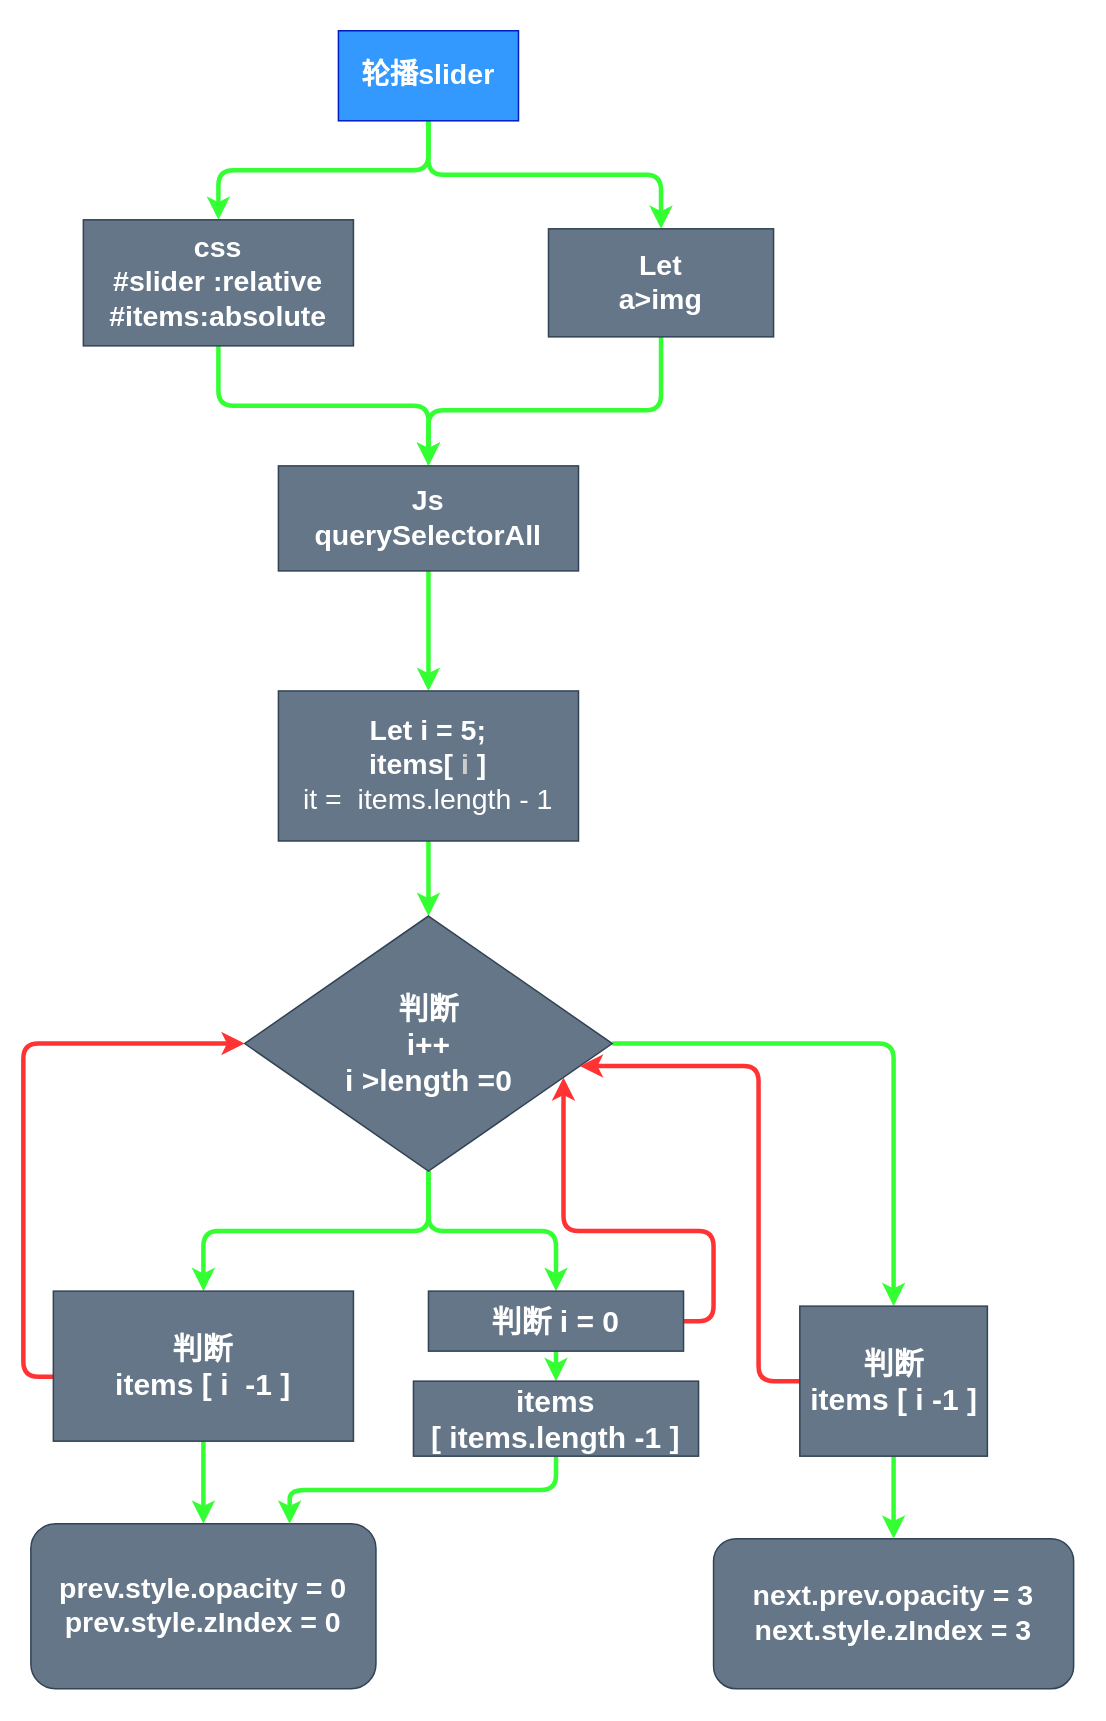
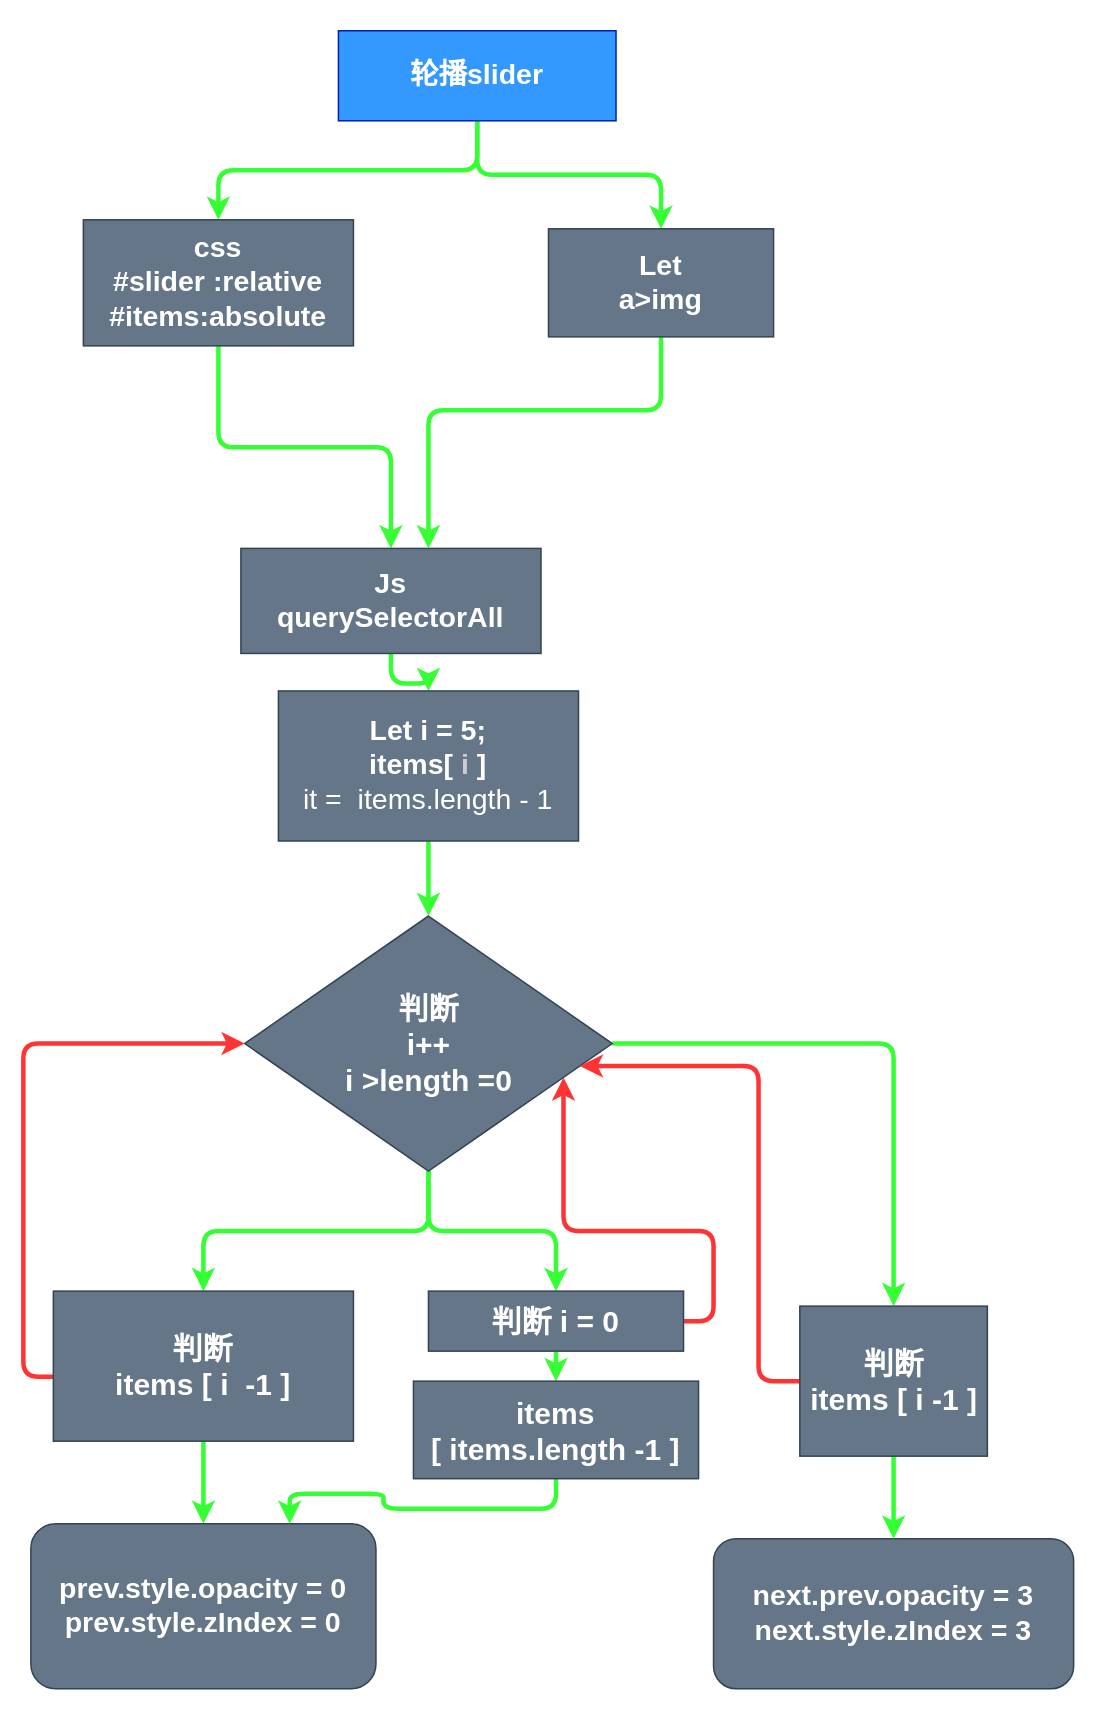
  <mxCell id="0" />
  <mxCell id="1" parent="0" />
  <mxCell id="2" style="edgeStyle=orthogonalEdgeStyle;rounded=1;orthogonalLoop=1;jettySize=auto;html=1;entryX=0.5;entryY=0;entryDx=0;entryDy=0;fillColor=#fa6800;strokeColor=#33FF33;strokeWidth=3;fontColor=#00CC00;" parent="1" source="4" target="6" edge="1"><mxGeometry relative="1" as="geometry" /></mxCell>
  <mxCell id="3" style="edgeStyle=orthogonalEdgeStyle;rounded=1;orthogonalLoop=1;jettySize=auto;html=1;strokeColor=#33FF33;strokeWidth=3;exitX=0.5;exitY=1;exitDx=0;exitDy=0;" parent="1" source="4" target="8" edge="1"><mxGeometry relative="1" as="geometry"><mxPoint x="265" y="120" as="sourcePoint" /></mxGeometry></mxCell>
- <mxCell id="4" value="&lt;span style=&quot;font-size: 19px&quot;&gt;&lt;b&gt;轮播slider&lt;/b&gt;&lt;/span&gt;" style="rounded=0;whiteSpace=wrap;html=1;strokeColor=#001DBC;fillColor=#3399FF;fontColor=#ffffff;" parent="1" vertex="1"><mxGeometry x="225" y="20" width="120" height="60" as="geometry" /></mxCell>
+ <mxCell id="4" value="&lt;span style=&quot;font-size: 19px&quot;&gt;&lt;b&gt;轮播slider&lt;/b&gt;&lt;/span&gt;" style="rounded=0;whiteSpace=wrap;html=1;strokeColor=#001DBC;fillColor=#3399FF;fontColor=#ffffff;" parent="1" vertex="1"><mxGeometry x="225" y="20" width="185" height="60" as="geometry" /></mxCell>
  <mxCell id="5" style="edgeStyle=orthogonalEdgeStyle;rounded=1;orthogonalLoop=1;jettySize=auto;html=1;strokeColor=#33FF33;strokeWidth=3;" parent="1" source="6" target="10" edge="1"><mxGeometry relative="1" as="geometry" /></mxCell>
  <mxCell id="6" value="&lt;span style=&quot;font-size: 19px&quot;&gt;&lt;b&gt;css&lt;br&gt;#slider :relative&lt;br&gt;#items:absolute&lt;br&gt;&lt;/b&gt;&lt;/span&gt;" style="rounded=0;whiteSpace=wrap;html=1;strokeColor=#314354;fillColor=#647687;fontColor=#ffffff;" parent="1" vertex="1"><mxGeometry x="55" y="146" width="180" height="84" as="geometry" /></mxCell>
  <mxCell id="7" value="" style="edgeStyle=orthogonalEdgeStyle;rounded=1;orthogonalLoop=1;jettySize=auto;html=1;strokeColor=#33FF33;strokeWidth=3;" parent="1" source="8" target="10" edge="1"><mxGeometry relative="1" as="geometry"><Array as="points"><mxPoint x="440" y="273" /><mxPoint x="285" y="273" /></Array></mxGeometry></mxCell>
  <mxCell id="8" value="&lt;span style=&quot;font-size: 19px&quot;&gt;&lt;b&gt;Let&lt;br&gt;a&amp;gt;img&lt;/b&gt;&lt;/span&gt;" style="rounded=0;whiteSpace=wrap;html=1;strokeColor=#314354;fillColor=#647687;fontColor=#ffffff;" parent="1" vertex="1"><mxGeometry x="365" y="152" width="150" height="72" as="geometry" /></mxCell>
  <mxCell id="9" value="" style="edgeStyle=orthogonalEdgeStyle;rounded=1;orthogonalLoop=1;jettySize=auto;html=1;strokeColor=#33FF33;strokeWidth=3;" parent="1" source="10" target="12" edge="1"><mxGeometry relative="1" as="geometry" /></mxCell>
- <mxCell id="10" value="&lt;span style=&quot;font-size: 19px&quot;&gt;&lt;b&gt;Js&lt;br&gt;querySelectorAll&lt;br&gt;&lt;/b&gt;&lt;/span&gt;" style="rounded=0;whiteSpace=wrap;html=1;strokeColor=#314354;fillColor=#647687;fontColor=#ffffff;" parent="1" vertex="1"><mxGeometry x="185" y="310" width="200" height="70" as="geometry" /></mxCell>
+ <mxCell id="10" value="&lt;span style=&quot;font-size: 19px&quot;&gt;&lt;b&gt;Js&lt;br&gt;querySelectorAll&lt;br&gt;&lt;/b&gt;&lt;/span&gt;" style="rounded=0;whiteSpace=wrap;html=1;strokeColor=#314354;fillColor=#647687;fontColor=#ffffff;" parent="1" vertex="1"><mxGeometry x="160" y="365" width="200" height="70" as="geometry" /></mxCell>
  <mxCell id="11" value="" style="edgeStyle=orthogonalEdgeStyle;rounded=1;orthogonalLoop=1;jettySize=auto;html=1;strokeColor=#33FF33;strokeWidth=3;" parent="1" source="12" edge="1"><mxGeometry relative="1" as="geometry"><mxPoint x="285" y="610" as="targetPoint" /></mxGeometry></mxCell>
  <mxCell id="12" value="&lt;span style=&quot;font-size: 19px&quot;&gt;&lt;b&gt;Let i = 5;&lt;/b&gt;&lt;br&gt;&lt;b&gt;items[&amp;nbsp;&lt;/b&gt;&lt;b&gt;&lt;font color=&quot;#cccccc&quot;&gt;i&lt;/font&gt;&lt;font color=&quot;#cc0000&quot;&gt;&amp;nbsp;&lt;/font&gt;&lt;/b&gt;&lt;b&gt;]&lt;br&gt;&lt;/b&gt;it =&amp;nbsp; items.length - 1&lt;br&gt;&lt;/span&gt;" style="rounded=0;whiteSpace=wrap;html=1;strokeColor=#314354;fillColor=#647687;fontColor=#ffffff;" parent="1" vertex="1"><mxGeometry x="185" y="460" width="200" height="100" as="geometry" /></mxCell>
  <mxCell id="13" value="" style="edgeStyle=orthogonalEdgeStyle;rounded=1;orthogonalLoop=1;jettySize=auto;html=1;strokeColor=#33FF33;strokeWidth=3;fontColor=#ffffff;" parent="1" source="16" target="19" edge="1"><mxGeometry relative="1" as="geometry" /></mxCell>
  <mxCell id="14" style="edgeStyle=orthogonalEdgeStyle;rounded=1;orthogonalLoop=1;jettySize=auto;html=1;strokeColor=#33FF33;strokeWidth=3;fontColor=#ffffff;" parent="1" source="16" target="22" edge="1"><mxGeometry relative="1" as="geometry" /></mxCell>
  <mxCell id="15" style="edgeStyle=orthogonalEdgeStyle;rounded=1;orthogonalLoop=1;jettySize=auto;html=1;strokeColor=#33FF33;strokeWidth=3;fontColor=#ffffff;" parent="1" source="16" target="29" edge="1"><mxGeometry relative="1" as="geometry" /></mxCell>
  <mxCell id="16" value="&lt;font size=&quot;1&quot;&gt;&lt;b style=&quot;font-size: 20px&quot;&gt;判断&lt;br&gt;i++&lt;br&gt;i &amp;gt;length =0&lt;br&gt;&lt;/b&gt;&lt;/font&gt;" style="rhombus;whiteSpace=wrap;html=1;rounded=0;shadow=0;glass=0;comic=0;strokeColor=#314354;fillColor=#647687;fontColor=#ffffff;" parent="1" vertex="1"><mxGeometry x="162.5" y="610" width="245" height="170" as="geometry" /></mxCell>
  <mxCell id="17" style="edgeStyle=orthogonalEdgeStyle;rounded=1;orthogonalLoop=1;jettySize=auto;html=1;strokeColor=#33FF33;strokeWidth=3;fontColor=#ffffff;" parent="1" source="19" target="23" edge="1"><mxGeometry relative="1" as="geometry" /></mxCell>
  <mxCell id="18" style="edgeStyle=orthogonalEdgeStyle;rounded=1;orthogonalLoop=1;jettySize=auto;html=1;strokeColor=#FF3333;strokeWidth=3;fontColor=#ffffff;entryX=0;entryY=0.5;entryDx=0;entryDy=0;exitX=0;exitY=0.57;exitDx=0;exitDy=0;exitPerimeter=0;fillColor=#a20025;" parent="1" source="19" target="16" edge="1"><mxGeometry relative="1" as="geometry"><mxPoint x="5" y="690" as="targetPoint" /></mxGeometry></mxCell>
  <mxCell id="19" value="判断&lt;br&gt;items [ i&amp;nbsp; -1 ]" style="rounded=0;whiteSpace=wrap;html=1;strokeColor=#314354;fillColor=#647687;fontColor=#ffffff;fontSize=20;fontStyle=1" parent="1" vertex="1"><mxGeometry x="35" y="860" width="200" height="100" as="geometry" /></mxCell>
  <mxCell id="20" style="edgeStyle=orthogonalEdgeStyle;rounded=1;orthogonalLoop=1;jettySize=auto;html=1;strokeColor=#33FF33;strokeWidth=3;fontColor=#ffffff;fontSize=20;fontStyle=1" parent="1" source="22" target="26" edge="1"><mxGeometry relative="1" as="geometry" /></mxCell>
  <mxCell id="21" style="edgeStyle=orthogonalEdgeStyle;rounded=1;orthogonalLoop=1;jettySize=auto;html=1;strokeColor=#FF3333;strokeWidth=3;fontColor=#ffffff;exitX=1;exitY=0.5;exitDx=0;exitDy=0;fillColor=#e51400;" parent="1" source="22" target="16" edge="1"><mxGeometry relative="1" as="geometry"><Array as="points"><mxPoint x="475" y="880" /><mxPoint x="475" y="820" /><mxPoint x="375" y="820" /></Array></mxGeometry></mxCell>
  <mxCell id="22" value="&lt;span style=&quot;font-size: 20px&quot;&gt;判断 i = 0&lt;/span&gt;" style="rounded=0;whiteSpace=wrap;html=1;strokeColor=#314354;fillColor=#647687;fontColor=#ffffff;fontSize=20;fontStyle=1" parent="1" vertex="1"><mxGeometry x="285" y="860" width="170" height="40" as="geometry" /></mxCell>
  <mxCell id="23" value="&lt;span style=&quot;font-size: 19px&quot;&gt;&lt;b&gt;prev.style.opacity = 0&lt;br&gt;&lt;/b&gt;&lt;/span&gt;&lt;b style=&quot;font-size: 19px&quot;&gt;prev.style.zIndex = 0&lt;/b&gt;&lt;span style=&quot;font-size: 19px&quot;&gt;&lt;br&gt;&lt;/span&gt;" style="rounded=1;whiteSpace=wrap;html=1;strokeColor=#314354;fillColor=#647687;fontColor=#ffffff;" parent="1" vertex="1"><mxGeometry x="20" y="1015" width="230" height="110" as="geometry" /></mxCell>
  <mxCell id="24" value="&lt;span style=&quot;font-size: 19px&quot;&gt;&lt;b&gt;next.prev.opacity = 3&lt;br&gt;&lt;/b&gt;&lt;/span&gt;&lt;b style=&quot;font-size: 19px&quot;&gt;next.style.zIndex = 3&lt;/b&gt;&lt;span style=&quot;font-size: 19px&quot;&gt;&lt;br&gt;&lt;/span&gt;" style="rounded=1;whiteSpace=wrap;html=1;strokeColor=#314354;fillColor=#647687;fontColor=#ffffff;glass=0;comic=0;" parent="1" vertex="1"><mxGeometry x="475" y="1025" width="240" height="100" as="geometry" /></mxCell>
  <mxCell id="25" style="edgeStyle=orthogonalEdgeStyle;rounded=1;orthogonalLoop=1;jettySize=auto;html=1;strokeColor=#33FF33;strokeWidth=3;fontColor=#ffffff;entryX=0.75;entryY=0;entryDx=0;entryDy=0;exitX=0.5;exitY=1;exitDx=0;exitDy=0;" parent="1" source="26" target="23" edge="1"><mxGeometry relative="1" as="geometry"><mxPoint x="135" y="1017" as="targetPoint" /></mxGeometry></mxCell>
- <mxCell id="26" value="&lt;span style=&quot;font-size: 20px&quot;&gt;items&lt;br&gt;[ items.length -1 ]&lt;/span&gt;" style="rounded=0;whiteSpace=wrap;html=1;strokeColor=#314354;fillColor=#647687;fontColor=#ffffff;fontSize=20;fontStyle=1" parent="1" vertex="1"><mxGeometry x="275" y="920" width="190" height="50" as="geometry" /></mxCell>
+ <mxCell id="26" value="&lt;span style=&quot;font-size: 20px&quot;&gt;items&lt;br&gt;[ items.length -1 ]&lt;/span&gt;" style="rounded=0;whiteSpace=wrap;html=1;strokeColor=#314354;fillColor=#647687;fontColor=#ffffff;fontSize=20;fontStyle=1" parent="1" vertex="1"><mxGeometry x="275" y="920" width="190" height="65" as="geometry" /></mxCell>
  <mxCell id="27" style="edgeStyle=orthogonalEdgeStyle;rounded=1;orthogonalLoop=1;jettySize=auto;html=1;strokeColor=#33FF33;strokeWidth=3;fontColor=#ffffff;" parent="1" source="29" target="24" edge="1"><mxGeometry relative="1" as="geometry" /></mxCell>
  <mxCell id="28" style="edgeStyle=orthogonalEdgeStyle;rounded=1;orthogonalLoop=1;jettySize=auto;html=1;strokeColor=#FF3333;strokeWidth=3;fontSize=20;fontColor=#00CC00;" parent="1" source="29" target="16" edge="1"><mxGeometry relative="1" as="geometry"><Array as="points"><mxPoint x="505" y="920" /><mxPoint x="505" y="710" /></Array></mxGeometry></mxCell>
  <mxCell id="29" value="判断&lt;br&gt;items [ i -1 ]" style="rounded=0;whiteSpace=wrap;html=1;strokeColor=#314354;fillColor=#647687;fontColor=#ffffff;fontSize=20;fontStyle=1" parent="1" vertex="1"><mxGeometry x="532.5" y="870" width="125" height="100" as="geometry" /></mxCell>
